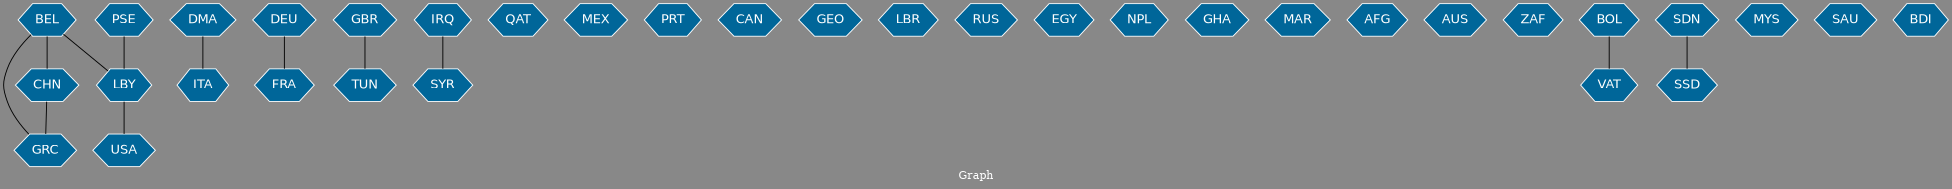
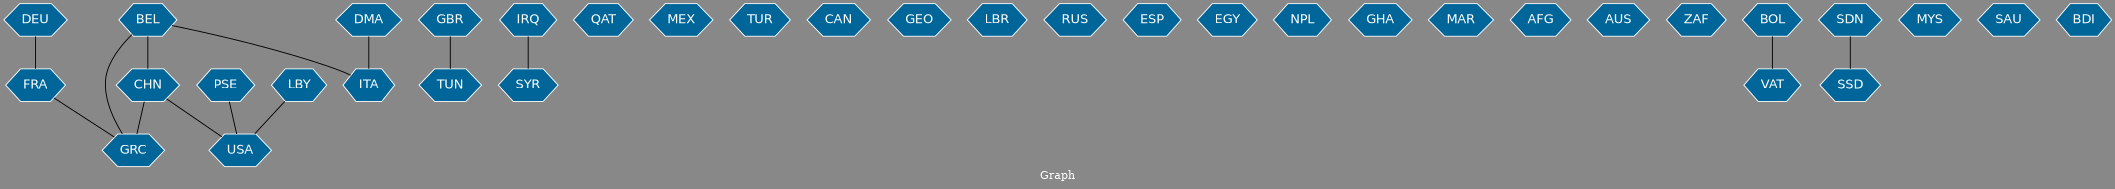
  graph {
    bgcolor="#888888"
    fontcolor=white
    fontsize=12
    label="Graph"
    node [color=white fillcolor="#006699" fontcolor=white fontname=Helvetica shape=hexagon style=filled]
    edge [arrowhead=open color=black fontcolor=white fontname=Courier fontsize=12 weight=1]
    n1 [label=GRC]
    n2 [label=DMA]
    n3 [label=ITA]
    n4 [label=FRA]
    n5 [label=USA]
    n6 [label=CHN]
    n7 [label=BEL]
    n8 [label=TUN]
    n9 [label=PSE]
    n10 [label=SYR]
    n11 [label=QAT]
    n12 [label=MEX]
    n13 [label=GBR]
    n14 [label=LBY]
    n15 [label=DEU]
-   n17 [label=PRT]
+   n16 [label=TUR]
    n18 [label=CAN]
    n19 [label=GEO]
    n20 [label=LBR]
    n21 [label=RUS]
+   n22 [label=ESP]
    n23 [label=EGY]
    n24 [label=NPL]
    n25 [label=GHA]
    n26 [label=MAR]
    n27 [label=AFG]
    n28 [label=AUS]
    n29 [label=ZAF]
    n30 [label=IRQ]
    n31 [label=VAT]
    n32 [label=SSD]
    n33 [label=SDN]
    n34 [label=MYS]
    n35 [label=BOL]
    n36 [label=SAU]
    n37 [label=BDI]
    n2 -- n3
+   n4 -- n1
    n6 -- n1 [weight=2]
+   n6 -- n5
    n7 -- n1
-   n7 -- n14
+   n7 -- n3
    n7 -- n6
-   n9 -- n14
+   n9 -- n5
    n13 -- n8
    n14 -- n5 [weight=2]
    n15 -- n4
    n30 -- n10 [weight=2]
    n33 -- n32
    n35 -- n31
  }
